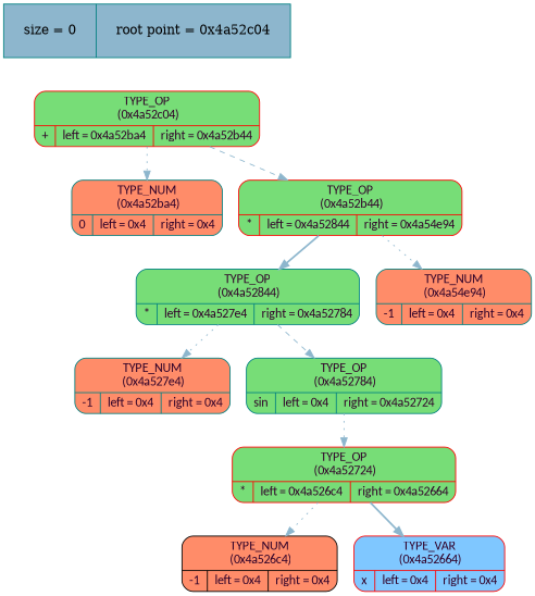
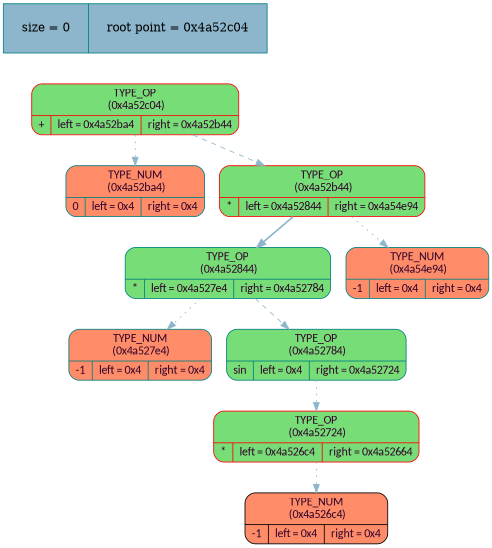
  digraph {
    splines=true
    node [fillcolor="#77DD77" shape=Mrecord style=filled color=teal fontcolor="#31032A" fontname=Calibri]
    edge [color="#8DB6CD" constraint=true fillcolor="#8DB6CD" fontname=Calibri style=dotted]
    n1 [fillcolor="#8DB6CD" label=" size = 0 | root point = 0x4a52c04" margin="0.3*0.3" shape=record fontcolor="" fontname=""]
    n2 [color=red label="{TYPE_OP\n (0x4a52c04)| {+ |left = 0x4a52ba4 |right = 0x4a52b44}}"]
    n3 [fillcolor="#FF8C69" label="{TYPE_NUM\n (0x4a52ba4)| {0 |left = 0x4 |right = 0x4}}"]
    n4 [color=red label="{TYPE_OP\n (0x4a52b44)| {* |left = 0x4a52844 |right = 0x4a54e94}}"]
    n5 [label="{TYPE_OP\n (0x4a52844)| {* |left = 0x4a527e4 |right = 0x4a52784}}"]
    n6 [fillcolor="#FF8C69" label="{TYPE_NUM\n (0x4a54e94)| {-1 |left = 0x4 |right = 0x4}}"]
    n7 [fillcolor="#FF8C69" label="{TYPE_NUM\n (0x4a527e4)| {-1 |left = 0x4 |right = 0x4}}"]
    n8 [label="{TYPE_OP\n (0x4a52784)| {sin |left = 0x4 |right = 0x4a52724}}"]
    n9 [color=red label="{TYPE_OP\n (0x4a52724)| {* |left = 0x4a526c4 |right = 0x4a52664}}"]
    n10 [color=black fillcolor="#FF8C69" label="{TYPE_NUM\n (0x4a526c4)| {-1 |left = 0x4 |right = 0x4}}"]
-   n11 [color=red fillcolor="#7FC7FF" label="{TYPE_VAR\n (0x4a52664)| {x |left = 0x4 |right = 0x4}}"]
    subgraph sub_1 {
      rank=source
      n1
    }
    n2 -> n3
    n2 -> n4 [style=dashed]
    n4 -> n5 [style=bold]
    n4 -> n6
    n5 -> n7
    n5 -> n8 [style=dashed]
    n8 -> n9
    n9 -> n10
-   n9 -> n11 [style=bold]
  }
